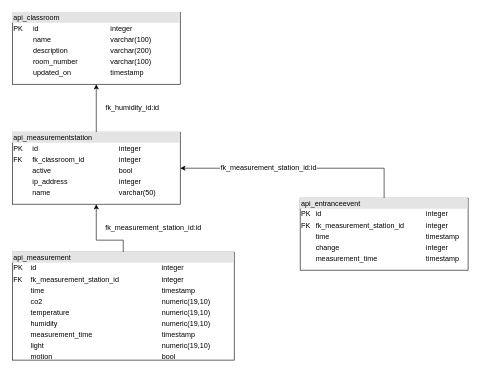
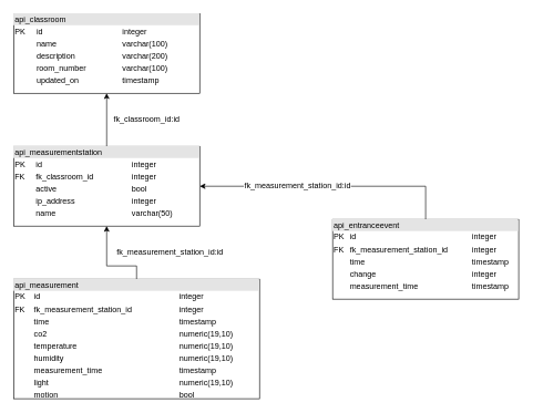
  <mxCell id="0" />
  <mxCell id="1" parent="0" />
  <mxCell id="2" value="&lt;div style=&quot;box-sizing: border-box ; width: 100% ; background: #e4e4e4 ; padding: 2px&quot;&gt;api_classroom&lt;/div&gt;&lt;table style=&quot;width: 100% ; font-size: 1em&quot; cellpadding=&quot;2&quot; cellspacing=&quot;0&quot;&gt;&lt;tbody&gt;&lt;tr&gt;&lt;td&gt;PK&lt;/td&gt;&lt;td&gt;id&amp;nbsp;&lt;/td&gt;&lt;td&gt;integer&lt;/td&gt;&lt;/tr&gt;&lt;tr&gt;&lt;td&gt;&lt;/td&gt;&lt;td&gt;name&lt;/td&gt;&lt;td&gt;varchar(100)&lt;/td&gt;&lt;/tr&gt;&lt;tr&gt;&lt;td&gt;&lt;br&gt;&lt;/td&gt;&lt;td&gt;description&lt;/td&gt;&lt;td&gt;varchar(200)&lt;/td&gt;&lt;/tr&gt;&lt;tr&gt;&lt;td&gt;&lt;br&gt;&lt;/td&gt;&lt;td&gt;room_number&lt;/td&gt;&lt;td&gt;varchar(100)&lt;/td&gt;&lt;/tr&gt;&lt;tr&gt;&lt;td&gt;&lt;br&gt;&lt;/td&gt;&lt;td&gt;updated_on&lt;/td&gt;&lt;td&gt;timestamp&lt;/td&gt;&lt;/tr&gt;&lt;/tbody&gt;&lt;/table&gt;" style="verticalAlign=top;align=left;overflow=fill;html=1;" parent="1" vertex="1"><mxGeometry x="20" y="20" width="280" height="120" as="geometry" /></mxCell>
  <mxCell id="3" value="" style="edgeStyle=orthogonalEdgeStyle;rounded=0;orthogonalLoop=1;jettySize=auto;html=1;" parent="1" source="4" target="2" edge="1"><mxGeometry relative="1" as="geometry"><mxPoint x="190" y="180" as="targetPoint" /></mxGeometry></mxCell>
  <mxCell id="4" value="&lt;div style=&quot;box-sizing: border-box ; width: 100% ; background: #e4e4e4 ; padding: 2px&quot;&gt;api_measurementstation&lt;/div&gt;&lt;table style=&quot;width: 100% ; font-size: 1em&quot; cellpadding=&quot;2&quot; cellspacing=&quot;0&quot;&gt;&lt;tbody&gt;&lt;tr&gt;&lt;td&gt;PK&lt;/td&gt;&lt;td&gt;id&amp;nbsp;&lt;/td&gt;&lt;td&gt;integer&lt;/td&gt;&lt;/tr&gt;&lt;tr&gt;&lt;td&gt;FK&lt;/td&gt;&lt;td&gt;fk_classroom_id&lt;/td&gt;&lt;td&gt;integer&lt;/td&gt;&lt;/tr&gt;&lt;tr&gt;&lt;td&gt;&lt;br&gt;&lt;/td&gt;&lt;td&gt;active&lt;/td&gt;&lt;td&gt;bool&lt;/td&gt;&lt;/tr&gt;&lt;tr&gt;&lt;td&gt;&lt;br&gt;&lt;/td&gt;&lt;td&gt;ip_address&lt;/td&gt;&lt;td&gt;integer&lt;/td&gt;&lt;/tr&gt;&lt;tr&gt;&lt;td&gt;&lt;br&gt;&lt;/td&gt;&lt;td&gt;name&lt;/td&gt;&lt;td&gt;varchar(50)&lt;/td&gt;&lt;/tr&gt;&lt;/tbody&gt;&lt;/table&gt;" style="verticalAlign=top;align=left;overflow=fill;html=1;" parent="1" vertex="1"><mxGeometry x="20" y="220" width="280" height="120" as="geometry" /></mxCell>
- <mxCell id="5" value="fk_humidity_id:id" style="text;html=1;align=center;verticalAlign=middle;resizable=0;points=[];autosize=1;" parent="1" vertex="1"><mxGeometry x="165" y="170" width="110" height="20" as="geometry" /></mxCell>
+ <mxCell id="5" value="fk_classroom_id:id" style="text;html=1;align=center;verticalAlign=middle;resizable=0;points=[];autosize=1;" parent="1" vertex="1"><mxGeometry x="165" y="170" width="110" height="20" as="geometry" /></mxCell>
  <mxCell id="6" value="" style="edgeStyle=orthogonalEdgeStyle;rounded=0;orthogonalLoop=1;jettySize=auto;html=1;" parent="1" source="7" target="4" edge="1"><mxGeometry relative="1" as="geometry"><Array as="points"><mxPoint x="205" y="400" /><mxPoint x="160" y="400" /></Array></mxGeometry></mxCell>
  <mxCell id="7" value="&lt;div style=&quot;box-sizing: border-box ; width: 100% ; background: #e4e4e4 ; padding: 2px&quot;&gt;api_measurement&lt;/div&gt;&lt;table style=&quot;width: 100% ; font-size: 1em&quot; cellpadding=&quot;2&quot; cellspacing=&quot;0&quot;&gt;&lt;tbody&gt;&lt;tr&gt;&lt;td&gt;PK&lt;/td&gt;&lt;td&gt;id&amp;nbsp;&lt;/td&gt;&lt;td&gt;integer&lt;/td&gt;&lt;/tr&gt;&lt;tr&gt;&lt;td&gt;FK&lt;/td&gt;&lt;td&gt;fk_measurement_station_id&lt;/td&gt;&lt;td&gt;integer&lt;/td&gt;&lt;/tr&gt;&lt;tr&gt;&lt;td&gt;&lt;br&gt;&lt;/td&gt;&lt;td&gt;time&lt;/td&gt;&lt;td&gt;timestamp&lt;/td&gt;&lt;/tr&gt;&lt;tr&gt;&lt;td&gt;&lt;br&gt;&lt;/td&gt;&lt;td&gt;co2&lt;/td&gt;&lt;td&gt;numeric(19,10)&lt;/td&gt;&lt;/tr&gt;&lt;tr&gt;&lt;td&gt;&lt;br&gt;&lt;/td&gt;&lt;td&gt;temperature&lt;/td&gt;&lt;td&gt;numeric(19,10)&lt;br&gt;&lt;/td&gt;&lt;/tr&gt;&lt;tr&gt;&lt;td&gt;&lt;br&gt;&lt;/td&gt;&lt;td&gt;humidity&lt;/td&gt;&lt;td&gt;numeric(19,10)&lt;br&gt;&lt;/td&gt;&lt;/tr&gt;&lt;tr&gt;&lt;td&gt;&lt;br&gt;&lt;/td&gt;&lt;td&gt;measurement_time&lt;/td&gt;&lt;td&gt;timestamp&lt;/td&gt;&lt;/tr&gt;&lt;tr&gt;&lt;td&gt;&lt;br&gt;&lt;/td&gt;&lt;td&gt;light&lt;/td&gt;&lt;td&gt;numeric(19,10)&lt;br&gt;&lt;/td&gt;&lt;/tr&gt;&lt;tr&gt;&lt;td&gt;&lt;br&gt;&lt;/td&gt;&lt;td&gt;motion&lt;/td&gt;&lt;td&gt;bool&lt;/td&gt;&lt;/tr&gt;&lt;/tbody&gt;&lt;/table&gt;" style="verticalAlign=top;align=left;overflow=fill;html=1;" parent="1" vertex="1"><mxGeometry x="20" y="420" width="370" height="180" as="geometry" /></mxCell>
  <mxCell id="8" value="fk_measurement_station_id:id" style="text;html=1;align=center;verticalAlign=middle;resizable=0;points=[];autosize=1;" parent="1" vertex="1"><mxGeometry x="165" y="370" width="180" height="20" as="geometry" /></mxCell>
  <mxCell id="9" value="" style="edgeStyle=orthogonalEdgeStyle;rounded=0;orthogonalLoop=1;jettySize=auto;html=1;entryX=1;entryY=0.5;entryDx=0;entryDy=0;" parent="1" source="11" target="4" edge="1"><mxGeometry relative="1" as="geometry"><mxPoint x="640" y="250" as="targetPoint" /><Array as="points"><mxPoint x="640" y="280" /></Array></mxGeometry></mxCell>
  <mxCell id="10" value="fk_measurement_station_id:id" style="text;html=1;align=center;verticalAlign=middle;resizable=0;points=[];labelBackgroundColor=#ffffff;" parent="9" vertex="1" connectable="0"><mxGeometry x="0.252" y="-2" relative="1" as="geometry"><mxPoint as="offset" /></mxGeometry></mxCell>
  <mxCell id="11" value="&lt;div style=&quot;box-sizing: border-box ; width: 100% ; background: #e4e4e4 ; padding: 2px&quot;&gt;api_entranceevent&lt;/div&gt;&lt;table style=&quot;width: 100% ; font-size: 1em&quot; cellpadding=&quot;2&quot; cellspacing=&quot;0&quot;&gt;&lt;tbody&gt;&lt;tr&gt;&lt;td&gt;PK&lt;/td&gt;&lt;td&gt;id&amp;nbsp;&lt;/td&gt;&lt;td&gt;integer&lt;/td&gt;&lt;/tr&gt;&lt;tr&gt;&lt;td&gt;FK&lt;/td&gt;&lt;td&gt;fk_measurement_station_id&lt;br&gt;&lt;/td&gt;&lt;td&gt;integer&lt;/td&gt;&lt;/tr&gt;&lt;tr&gt;&lt;td&gt;&lt;br&gt;&lt;/td&gt;&lt;td&gt;time&lt;/td&gt;&lt;td&gt;timestamp&lt;/td&gt;&lt;/tr&gt;&lt;tr&gt;&lt;td&gt;&lt;br&gt;&lt;/td&gt;&lt;td&gt;change&lt;/td&gt;&lt;td&gt;integer&lt;/td&gt;&lt;/tr&gt;&lt;tr&gt;&lt;td&gt;&lt;br&gt;&lt;/td&gt;&lt;td&gt;measurement_time&lt;/td&gt;&lt;td&gt;timestamp&lt;/td&gt;&lt;/tr&gt;&lt;/tbody&gt;&lt;/table&gt;" style="verticalAlign=top;align=left;overflow=fill;html=1;" parent="1" vertex="1"><mxGeometry x="500" y="330" width="280" height="120" as="geometry" /></mxCell>
